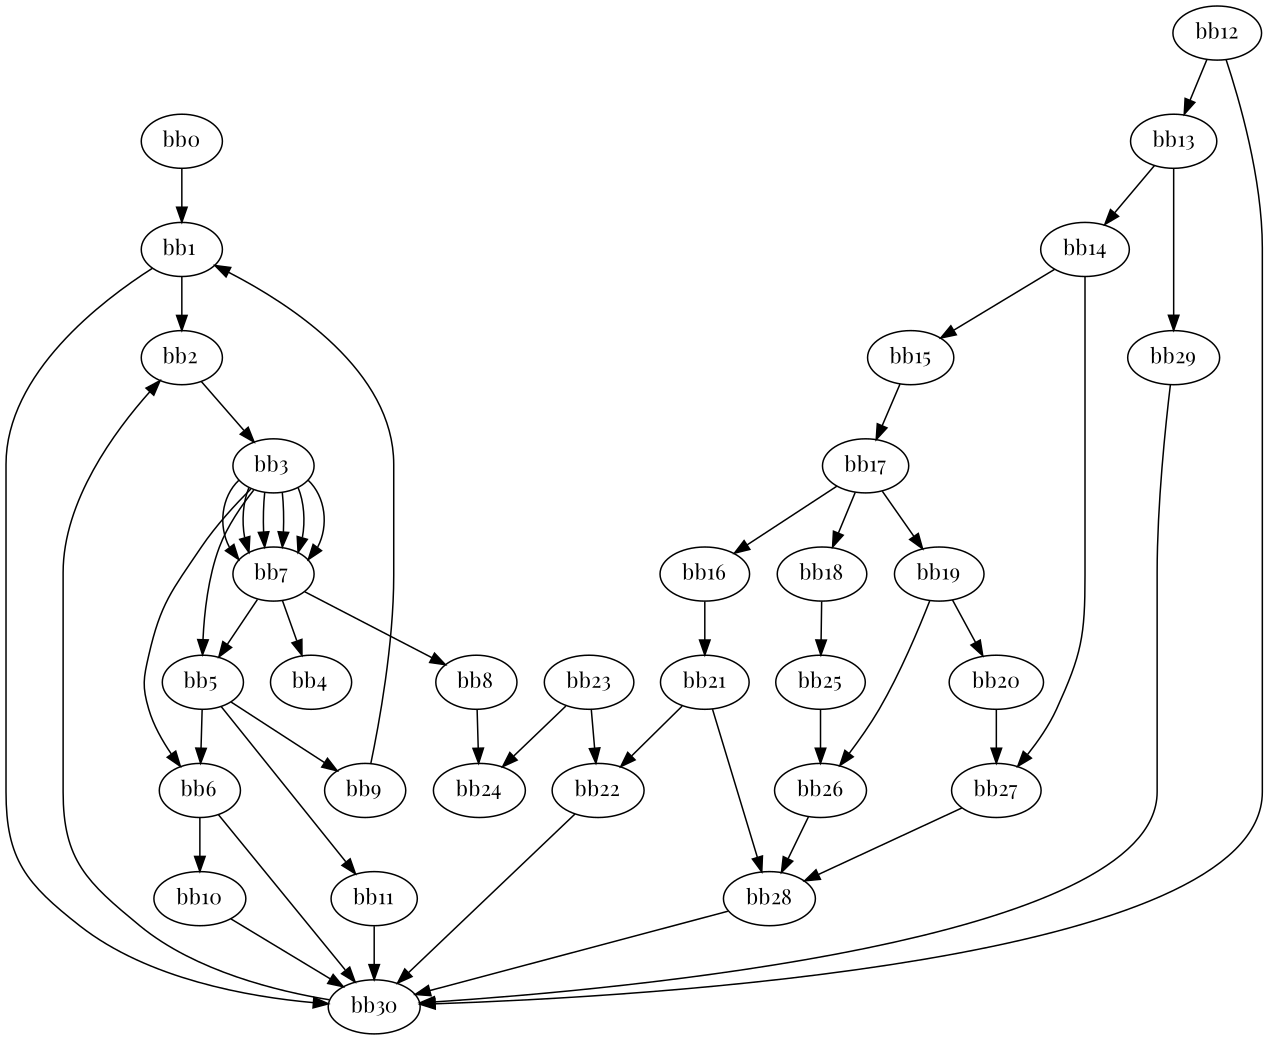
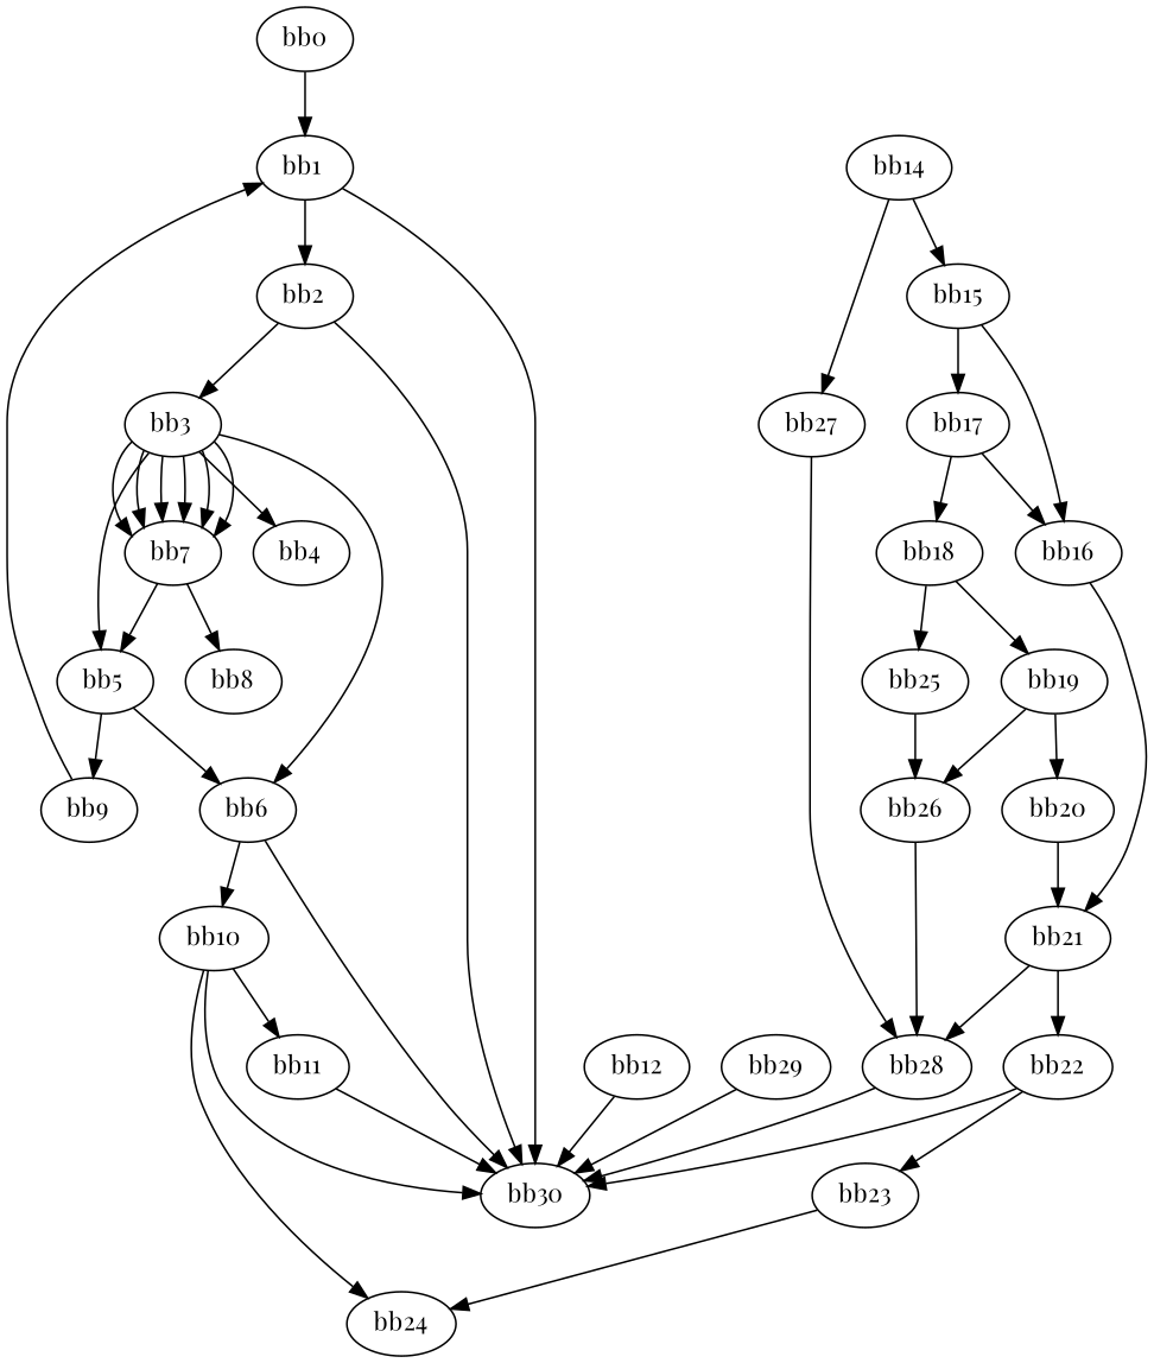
  digraph {
    fontname="Playfair Display"
    node [fontname="Playfair Display"]
    edge [fontname="Playfair Display"]
    n1 [label="bb0\l"]
    n2 [label="bb1\l"]
    n3 [label="bb2\l"]
    n4 [label="bb30\l"]
    n5 [label="bb3\l"]
    n6 [label="bb4\l"]
    n7 [label="bb5\l"]
    n8 [label="bb6\l"]
    n9 [label="bb7\l"]
    n10 [label="bb9\l"]
    n11 [label="bb10\l"]
    n12 [label="bb8\l"]
    n13 [label="bb11\l"]
    n14 [label="bb24\l"]
    n15 [label="bb12\l"]
-   n16 [label="bb13\l"]
    n17 [label="bb14\l"]
    n18 [label="bb29\l"]
    n19 [label="bb15\l"]
    n20 [label="bb27\l"]
    n21 [label="bb16\l"]
    n22 [label="bb17\l"]
    n23 [label="bb28\l"]
    n24 [label="bb21\l"]
    n25 [label="bb18\l"]
    n26 [label="bb22\l"]
    n27 [label="bb19\l"]
    n28 [label="bb25\l"]
    n29 [label="bb20\l"]
    n30 [label="bb26\l"]
    n31 [label="bb23\l"]
    n1 -> n2
    n2 -> n3
    n2 -> n4
-   n4 -> n3
+   n3 -> n4
    n3 -> n5
-   n9 -> n6
+   n5 -> n6
    n5 -> n7
    n5 -> n8
    n5 -> n9
    n5 -> n9
    n5 -> n9
    n5 -> n9
    n5 -> n9
    n5 -> n9
    n7 -> n8
    n7 -> n10
    n8 -> n4
    n8 -> n11
    n9 -> n7
    n9 -> n12
    n10 -> n2
    n11 -> n4
-   n7 -> n13
-   n12 -> n14
+   n11 -> n13
+   n11 -> n14
    n13 -> n4
    n15 -> n4
-   n15 -> n16
-   n16 -> n17
-   n16 -> n18
    n17 -> n19
    n17 -> n20
    n18 -> n4
+   n19 -> n21
    n19 -> n22
    n20 -> n23
    n21 -> n24
    n22 -> n21
    n22 -> n25
    n23 -> n4
    n24 -> n23
    n24 -> n26
-   n22 -> n27
+   n25 -> n27
    n25 -> n28
    n26 -> n4
-   n31 -> n26
+   n26 -> n31
    n27 -> n29
    n27 -> n30
    n28 -> n30
-   n29 -> n20
+   n29 -> n24
    n30 -> n23
    n31 -> n14
  }
